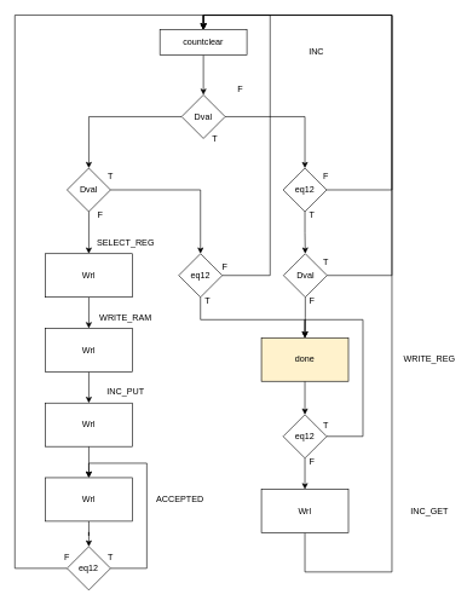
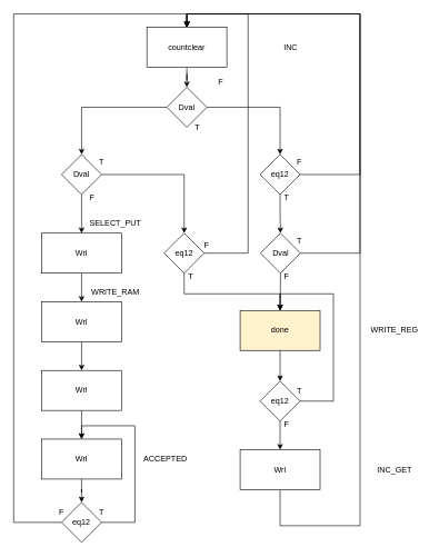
  <mxCell id="0" />
  <mxCell id="1" parent="0" />
  <mxCell id="2" style="edgeStyle=orthogonalEdgeStyle;rounded=0;orthogonalLoop=1;jettySize=auto;html=1;exitX=0.5;exitY=1;exitDx=0;exitDy=0;" edge="1" parent="1" source="3" target="8"><mxGeometry relative="1" as="geometry" /></mxCell>
- <mxCell id="3" value="countclear" style="rounded=0;whiteSpace=wrap;html=1;" vertex="1" parent="1"><mxGeometry x="220" y="40" width="120" height="35" as="geometry" /></mxCell>
+ <mxCell id="3" value="countclear" style="rounded=0;whiteSpace=wrap;html=1;" vertex="1" parent="1"><mxGeometry x="220" y="40" width="120" height="60" as="geometry" /></mxCell>
  <mxCell id="4" style="edgeStyle=orthogonalEdgeStyle;rounded=0;orthogonalLoop=1;jettySize=auto;html=1;" edge="1" parent="1" source="5" target="34"><mxGeometry relative="1" as="geometry" /></mxCell>
  <mxCell id="5" value="Wrl" style="rounded=0;whiteSpace=wrap;html=1;" vertex="1" parent="1"><mxGeometry x="62" y="349" width="120" height="60" as="geometry" /></mxCell>
  <mxCell id="6" style="edgeStyle=orthogonalEdgeStyle;rounded=0;orthogonalLoop=1;jettySize=auto;html=1;" edge="1" parent="1" source="8" target="37"><mxGeometry relative="1" as="geometry" /></mxCell>
  <mxCell id="7" style="edgeStyle=orthogonalEdgeStyle;rounded=0;orthogonalLoop=1;jettySize=auto;html=1;" edge="1" parent="1" source="8" target="11"><mxGeometry relative="1" as="geometry" /></mxCell>
  <mxCell id="8" value="Dval" style="rhombus;whiteSpace=wrap;html=1;" vertex="1" parent="1"><mxGeometry x="250" y="130" width="60" height="60" as="geometry" /></mxCell>
  <mxCell id="9" style="edgeStyle=orthogonalEdgeStyle;rounded=0;orthogonalLoop=1;jettySize=auto;html=1;" edge="1" parent="1" source="11" target="16"><mxGeometry relative="1" as="geometry" /></mxCell>
  <mxCell id="10" style="edgeStyle=orthogonalEdgeStyle;rounded=0;orthogonalLoop=1;jettySize=auto;html=1;entryX=0.5;entryY=0;entryDx=0;entryDy=0;" edge="1" parent="1" source="11" target="3"><mxGeometry relative="1" as="geometry"><Array as="points"><mxPoint x="540" y="261" /><mxPoint x="540" y="20" /><mxPoint x="280" y="20" /></Array></mxGeometry></mxCell>
  <mxCell id="11" value="eq12" style="rhombus;whiteSpace=wrap;html=1;" vertex="1" parent="1"><mxGeometry x="390" y="231" width="60" height="60" as="geometry" /></mxCell>
  <mxCell id="12" style="edgeStyle=orthogonalEdgeStyle;rounded=0;orthogonalLoop=1;jettySize=auto;html=1;" edge="1" parent="1" source="13" target="28"><mxGeometry relative="1" as="geometry" /></mxCell>
  <mxCell id="13" value="done" style="rounded=0;whiteSpace=wrap;html=1;fillColor=#fff2cc;" vertex="1" parent="1"><mxGeometry x="360" y="465" width="120" height="60" as="geometry" /></mxCell>
  <mxCell id="14" style="edgeStyle=orthogonalEdgeStyle;rounded=0;orthogonalLoop=1;jettySize=auto;html=1;entryX=0.5;entryY=0;entryDx=0;entryDy=0;" edge="1" parent="1" source="16" target="13"><mxGeometry relative="1" as="geometry" /></mxCell>
  <mxCell id="15" style="edgeStyle=orthogonalEdgeStyle;rounded=0;orthogonalLoop=1;jettySize=auto;html=1;entryX=0.5;entryY=0;entryDx=0;entryDy=0;" edge="1" parent="1" source="16" target="3"><mxGeometry relative="1" as="geometry"><Array as="points"><mxPoint x="540" y="379" /><mxPoint x="540" y="20" /><mxPoint x="280" y="20" /></Array></mxGeometry></mxCell>
  <mxCell id="16" value="Dval" style="rhombus;whiteSpace=wrap;html=1;" vertex="1" parent="1"><mxGeometry x="390.5" y="349" width="60" height="60" as="geometry" /></mxCell>
  <mxCell id="17" value="INC" style="text;html=1;strokeColor=none;fillColor=none;align=center;verticalAlign=middle;whiteSpace=wrap;rounded=0;" vertex="1" parent="1"><mxGeometry x="381" y="60" width="110" height="20" as="geometry" /></mxCell>
  <mxCell id="18" value="WRITE_RAM" style="text;html=1;strokeColor=none;fillColor=none;align=center;verticalAlign=middle;whiteSpace=wrap;rounded=0;" vertex="1" parent="1"><mxGeometry x="123" y="422" width="100" height="30" as="geometry" /></mxCell>
- <mxCell id="19" value="INC_PUT" style="text;html=1;strokeColor=none;fillColor=none;align=center;verticalAlign=middle;whiteSpace=wrap;rounded=0;" vertex="1" parent="1"><mxGeometry x="133" y="525" width="80" height="30" as="geometry" /></mxCell>
  <mxCell id="20" value="F" style="text;html=1;strokeColor=none;fillColor=none;align=center;verticalAlign=middle;whiteSpace=wrap;rounded=0;" vertex="1" parent="1"><mxGeometry x="301" y="107" width="60" height="30" as="geometry" /></mxCell>
  <mxCell id="21" value="T" style="text;html=1;strokeColor=none;fillColor=none;align=center;verticalAlign=middle;whiteSpace=wrap;rounded=0;" vertex="1" parent="1"><mxGeometry x="400" y="281" width="60" height="30" as="geometry" /></mxCell>
  <mxCell id="22" value="T" style="text;html=1;strokeColor=none;fillColor=none;align=center;verticalAlign=middle;whiteSpace=wrap;rounded=0;" vertex="1" parent="1"><mxGeometry x="418.5" y="346" width="60" height="30" as="geometry" /></mxCell>
  <mxCell id="23" value="T" style="text;html=1;strokeColor=none;fillColor=none;align=center;verticalAlign=middle;whiteSpace=wrap;rounded=0;" vertex="1" parent="1"><mxGeometry x="266" y="175" width="60" height="30" as="geometry" /></mxCell>
  <mxCell id="24" value="F" style="text;html=1;strokeColor=none;fillColor=none;align=center;verticalAlign=middle;whiteSpace=wrap;rounded=0;" vertex="1" parent="1"><mxGeometry x="418.5" y="228" width="60" height="30" as="geometry" /></mxCell>
  <mxCell id="25" value="F" style="text;html=1;strokeColor=none;fillColor=none;align=center;verticalAlign=middle;whiteSpace=wrap;rounded=0;" vertex="1" parent="1"><mxGeometry x="400" y="399" width="60" height="30" as="geometry" /></mxCell>
  <mxCell id="26" style="edgeStyle=orthogonalEdgeStyle;rounded=0;orthogonalLoop=1;jettySize=auto;html=1;" edge="1" parent="1" source="28" target="32"><mxGeometry relative="1" as="geometry" /></mxCell>
  <mxCell id="27" style="edgeStyle=orthogonalEdgeStyle;rounded=0;orthogonalLoop=1;jettySize=auto;html=1;entryX=0.5;entryY=0;entryDx=0;entryDy=0;" edge="1" parent="1" source="28" target="13"><mxGeometry relative="1" as="geometry"><Array as="points"><mxPoint x="500" y="601" /><mxPoint x="500" y="440" /><mxPoint x="420" y="440" /></Array></mxGeometry></mxCell>
  <mxCell id="28" value="eq12" style="rhombus;whiteSpace=wrap;html=1;" vertex="1" parent="1"><mxGeometry x="390" y="571" width="60" height="60" as="geometry" /></mxCell>
  <mxCell id="29" value="F" style="text;html=1;strokeColor=none;fillColor=none;align=center;verticalAlign=middle;whiteSpace=wrap;rounded=0;" vertex="1" parent="1"><mxGeometry x="400" y="622" width="60" height="30" as="geometry" /></mxCell>
  <mxCell id="30" value="T" style="text;html=1;strokeColor=none;fillColor=none;align=center;verticalAlign=middle;whiteSpace=wrap;rounded=0;" vertex="1" parent="1"><mxGeometry x="418.5" y="571" width="60" height="30" as="geometry" /></mxCell>
  <mxCell id="31" style="edgeStyle=orthogonalEdgeStyle;rounded=0;orthogonalLoop=1;jettySize=auto;html=1;entryX=0.5;entryY=0;entryDx=0;entryDy=0;exitX=0.5;exitY=1;exitDx=0;exitDy=0;" edge="1" parent="1" source="32" target="3"><mxGeometry relative="1" as="geometry"><Array as="points"><mxPoint x="420" y="788" /><mxPoint x="540" y="788" /><mxPoint x="540" y="20" /><mxPoint x="280" y="20" /></Array></mxGeometry></mxCell>
  <mxCell id="32" value="Wrl" style="rounded=0;whiteSpace=wrap;html=1;" vertex="1" parent="1"><mxGeometry x="360" y="674" width="120" height="60" as="geometry" /></mxCell>
  <mxCell id="33" style="edgeStyle=orthogonalEdgeStyle;rounded=0;orthogonalLoop=1;jettySize=auto;html=1;" edge="1" parent="1" source="34" target="41"><mxGeometry relative="1" as="geometry" /></mxCell>
  <mxCell id="34" value="Wrl" style="rounded=0;whiteSpace=wrap;html=1;" vertex="1" parent="1"><mxGeometry x="62" y="452" width="120" height="60" as="geometry" /></mxCell>
  <mxCell id="35" style="edgeStyle=orthogonalEdgeStyle;rounded=0;orthogonalLoop=1;jettySize=auto;html=1;" edge="1" parent="1" source="37" target="5"><mxGeometry relative="1" as="geometry" /></mxCell>
  <mxCell id="36" style="edgeStyle=orthogonalEdgeStyle;rounded=0;orthogonalLoop=1;jettySize=auto;html=1;" edge="1" parent="1" source="37" target="51"><mxGeometry relative="1" as="geometry" /></mxCell>
  <mxCell id="37" value="Dval" style="rhombus;whiteSpace=wrap;html=1;" vertex="1" parent="1"><mxGeometry x="92" y="231" width="60" height="60" as="geometry" /></mxCell>
  <mxCell id="38" value="T" style="text;html=1;strokeColor=none;fillColor=none;align=center;verticalAlign=middle;whiteSpace=wrap;rounded=0;" vertex="1" parent="1"><mxGeometry x="122" y="228" width="60" height="30" as="geometry" /></mxCell>
  <mxCell id="39" value="F" style="text;html=1;strokeColor=none;fillColor=none;align=center;verticalAlign=middle;whiteSpace=wrap;rounded=0;" vertex="1" parent="1"><mxGeometry x="108" y="281" width="60" height="30" as="geometry" /></mxCell>
  <mxCell id="40" style="edgeStyle=orthogonalEdgeStyle;rounded=0;orthogonalLoop=1;jettySize=auto;html=1;" edge="1" parent="1" source="41" target="43"><mxGeometry relative="1" as="geometry" /></mxCell>
  <mxCell id="41" value="Wrl" style="rounded=0;whiteSpace=wrap;html=1;" vertex="1" parent="1"><mxGeometry x="62" y="555" width="120" height="60" as="geometry" /></mxCell>
  <mxCell id="42" style="edgeStyle=orthogonalEdgeStyle;rounded=0;orthogonalLoop=1;jettySize=auto;html=1;exitX=0.5;exitY=1;exitDx=0;exitDy=0;" edge="1" parent="1" source="43" target="46"><mxGeometry relative="1" as="geometry" /></mxCell>
  <mxCell id="43" value="Wrl" style="rounded=0;whiteSpace=wrap;html=1;" vertex="1" parent="1"><mxGeometry x="62" y="658" width="120" height="60" as="geometry" /></mxCell>
  <mxCell id="44" style="edgeStyle=orthogonalEdgeStyle;rounded=0;orthogonalLoop=1;jettySize=auto;html=1;entryX=0.5;entryY=0;entryDx=0;entryDy=0;" edge="1" parent="1" source="46" target="3"><mxGeometry relative="1" as="geometry"><Array as="points"><mxPoint x="20" y="783" /><mxPoint x="20" y="20" /><mxPoint x="280" y="20" /></Array></mxGeometry></mxCell>
  <mxCell id="45" style="edgeStyle=orthogonalEdgeStyle;rounded=0;orthogonalLoop=1;jettySize=auto;html=1;entryX=0.5;entryY=0;entryDx=0;entryDy=0;" edge="1" parent="1" source="46" target="43"><mxGeometry relative="1" as="geometry"><Array as="points"><mxPoint x="202" y="783" /><mxPoint x="202" y="638" /><mxPoint x="122" y="638" /></Array></mxGeometry></mxCell>
  <mxCell id="46" value="eq12" style="rhombus;whiteSpace=wrap;html=1;" vertex="1" parent="1"><mxGeometry x="92" y="753" width="60" height="60" as="geometry" /></mxCell>
  <mxCell id="47" value="T" style="text;html=1;strokeColor=none;fillColor=none;align=center;verticalAlign=middle;whiteSpace=wrap;rounded=0;" vertex="1" parent="1"><mxGeometry x="122" y="753" width="60" height="30" as="geometry" /></mxCell>
  <mxCell id="48" value="F" style="text;html=1;strokeColor=none;fillColor=none;align=center;verticalAlign=middle;whiteSpace=wrap;rounded=0;" vertex="1" parent="1"><mxGeometry x="62" y="753" width="60" height="30" as="geometry" /></mxCell>
  <mxCell id="49" style="edgeStyle=orthogonalEdgeStyle;rounded=0;orthogonalLoop=1;jettySize=auto;html=1;entryX=0.5;entryY=0;entryDx=0;entryDy=0;" edge="1" parent="1" source="51" target="3"><mxGeometry relative="1" as="geometry"><Array as="points"><mxPoint x="372" y="379" /><mxPoint x="372" y="20" /><mxPoint x="280" y="20" /></Array></mxGeometry></mxCell>
  <mxCell id="50" style="edgeStyle=orthogonalEdgeStyle;rounded=0;orthogonalLoop=1;jettySize=auto;html=1;entryX=0.5;entryY=0;entryDx=0;entryDy=0;" edge="1" parent="1" source="51" target="13"><mxGeometry relative="1" as="geometry"><Array as="points"><mxPoint x="276" y="440" /><mxPoint x="420" y="440" /></Array></mxGeometry></mxCell>
  <mxCell id="51" value="eq12" style="rhombus;whiteSpace=wrap;html=1;" vertex="1" parent="1"><mxGeometry x="246" y="349" width="60" height="60" as="geometry" /></mxCell>
  <mxCell id="52" value="T" style="text;html=1;strokeColor=none;fillColor=none;align=center;verticalAlign=middle;whiteSpace=wrap;rounded=0;" vertex="1" parent="1"><mxGeometry x="256" y="399" width="60" height="30" as="geometry" /></mxCell>
  <mxCell id="53" value="F" style="text;html=1;strokeColor=none;fillColor=none;align=center;verticalAlign=middle;whiteSpace=wrap;rounded=0;" vertex="1" parent="1"><mxGeometry x="280" y="353" width="60" height="30" as="geometry" /></mxCell>
- <mxCell id="54" value="SELECT_REG" style="text;html=1;strokeColor=none;fillColor=none;align=center;verticalAlign=middle;whiteSpace=wrap;rounded=0;" vertex="1" parent="1"><mxGeometry x="143" y="319" width="60" height="30" as="geometry" /></mxCell>
+ <mxCell id="54" value="SELECT_PUT" style="text;html=1;strokeColor=none;fillColor=none;align=center;verticalAlign=middle;whiteSpace=wrap;rounded=0;" vertex="1" parent="1"><mxGeometry x="143" y="319" width="60" height="30" as="geometry" /></mxCell>
  <mxCell id="55" value="ACCEPTED" style="text;html=1;strokeColor=none;fillColor=none;align=center;verticalAlign=middle;whiteSpace=wrap;rounded=0;" vertex="1" parent="1"><mxGeometry x="218" y="673" width="60" height="30" as="geometry" /></mxCell>
  <mxCell id="56" value="WRITE_REG" style="text;html=1;strokeColor=none;fillColor=none;align=center;verticalAlign=middle;whiteSpace=wrap;rounded=0;" vertex="1" parent="1"><mxGeometry x="562" y="480" width="60" height="30" as="geometry" /></mxCell>
  <mxCell id="57" value="INC_GET" style="text;html=1;strokeColor=none;fillColor=none;align=center;verticalAlign=middle;whiteSpace=wrap;rounded=0;" vertex="1" parent="1"><mxGeometry x="562" y="689" width="60" height="30" as="geometry" /></mxCell>
